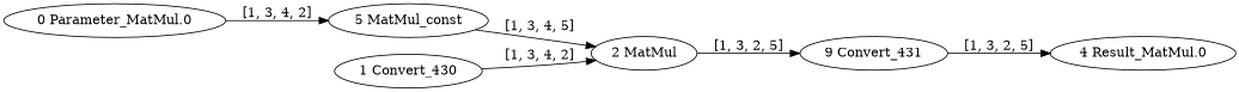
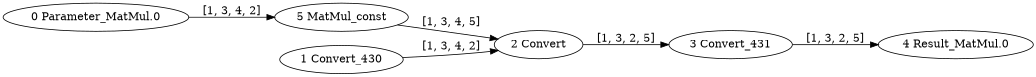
  strict digraph {
    rankdir=LR
    node [type=Convert]
    edge [style=solid]
    "0 Parameter_MatMul.0" [type=Parameter]
    "5 MatMul_const" [type=Constant]
-   "2 MatMul" [type=MatMul]
+   "2 MatMul" [type=MatMul label="2 Convert"]
    "1 Convert_430"
-   "3 Convert_431" [label="9 Convert_431"]
+   "3 Convert_431"
    "4 Result_MatMul.0" [type=Result]
    "0 Parameter_MatMul.0" -> "5 MatMul_const" [label="[1, 3, 4, 2]"]
    "5 MatMul_const" -> "2 MatMul" [label="[1, 3, 4, 5]"]
    "2 MatMul" -> "3 Convert_431" [label="[1, 3, 2, 5]"]
    "1 Convert_430" -> "2 MatMul" [label="[1, 3, 4, 2]"]
    "3 Convert_431" -> "4 Result_MatMul.0" [label="[1, 3, 2, 5]"]
  }
